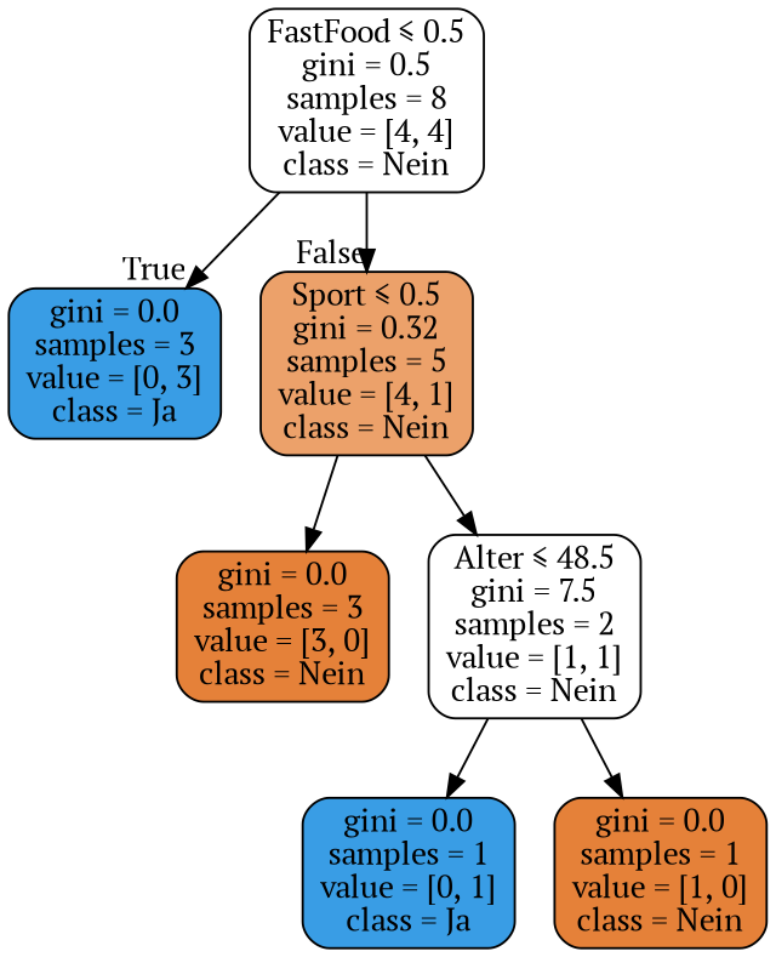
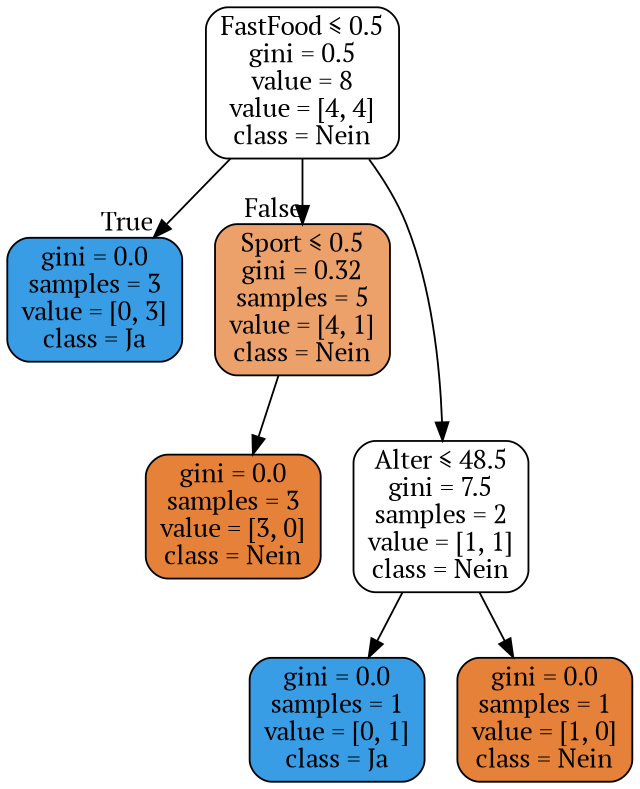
  digraph {
    fontname="PT Serif"
    node [color=black fillcolor="#e5813900" fontname="PT Serif" shape=box style="filled, rounded"]
    edge [fontname="PT Serif"]
-   n1 [label=<FastFood &le; 0.5<br/>gini = 0.5<br/>samples = 8<br/>value = [4, 4]<br/>class = Nein>]
+   n1 [label=<FastFood &le; 0.5<br/>gini = 0.5<br/>value = 8<br/>value = [4, 4]<br/>class = Nein>]
    n2 [fillcolor="#399de5ff" label=<gini = 0.0<br/>samples = 3<br/>value = [0, 3]<br/>class = Ja>]
    n3 [fillcolor="#e58139bf" label=<Sport &le; 0.5<br/>gini = 0.32<br/>samples = 5<br/>value = [4, 1]<br/>class = Nein>]
    n4 [fillcolor="#e58139ff" label=<gini = 0.0<br/>samples = 3<br/>value = [3, 0]<br/>class = Nein>]
    n5 [label=<Alter &le; 48.5<br/>gini = 7.5<br/>samples = 2<br/>value = [1, 1]<br/>class = Nein>]
    n6 [fillcolor="#399de5ff" label=<gini = 0.0<br/>samples = 1<br/>value = [0, 1]<br/>class = Ja>]
    n7 [fillcolor="#e58139ff" label=<gini = 0.0<br/>samples = 1<br/>value = [1, 0]<br/>class = Nein>]
    n1 -> n2 [headlabel=True labelangle=45 labeldistance=2.5]
    n1 -> n3 [headlabel=False labelangle=-45 labeldistance=2.5]
    n3 -> n4
-   n3 -> n5
+   n1 -> n5
    n5 -> n6
    n5 -> n7
  }
